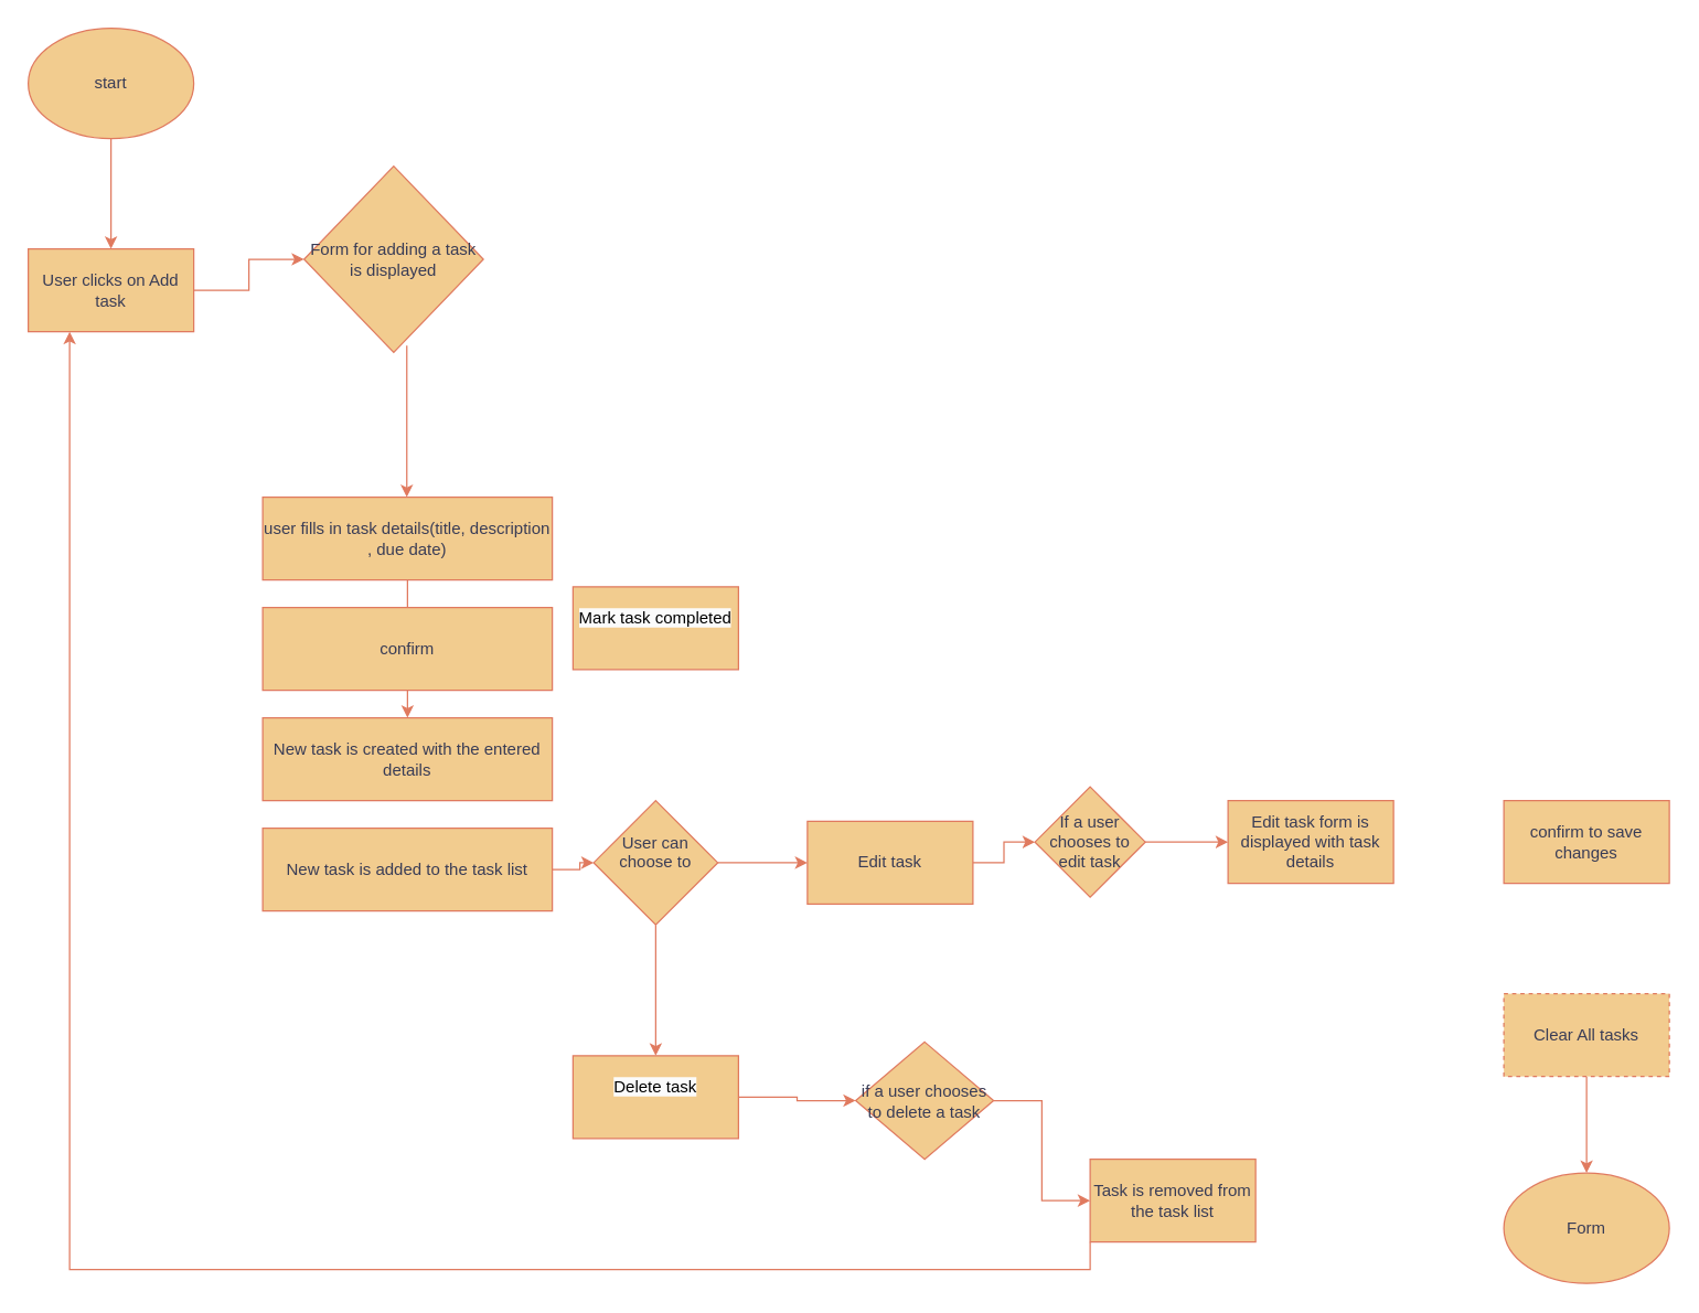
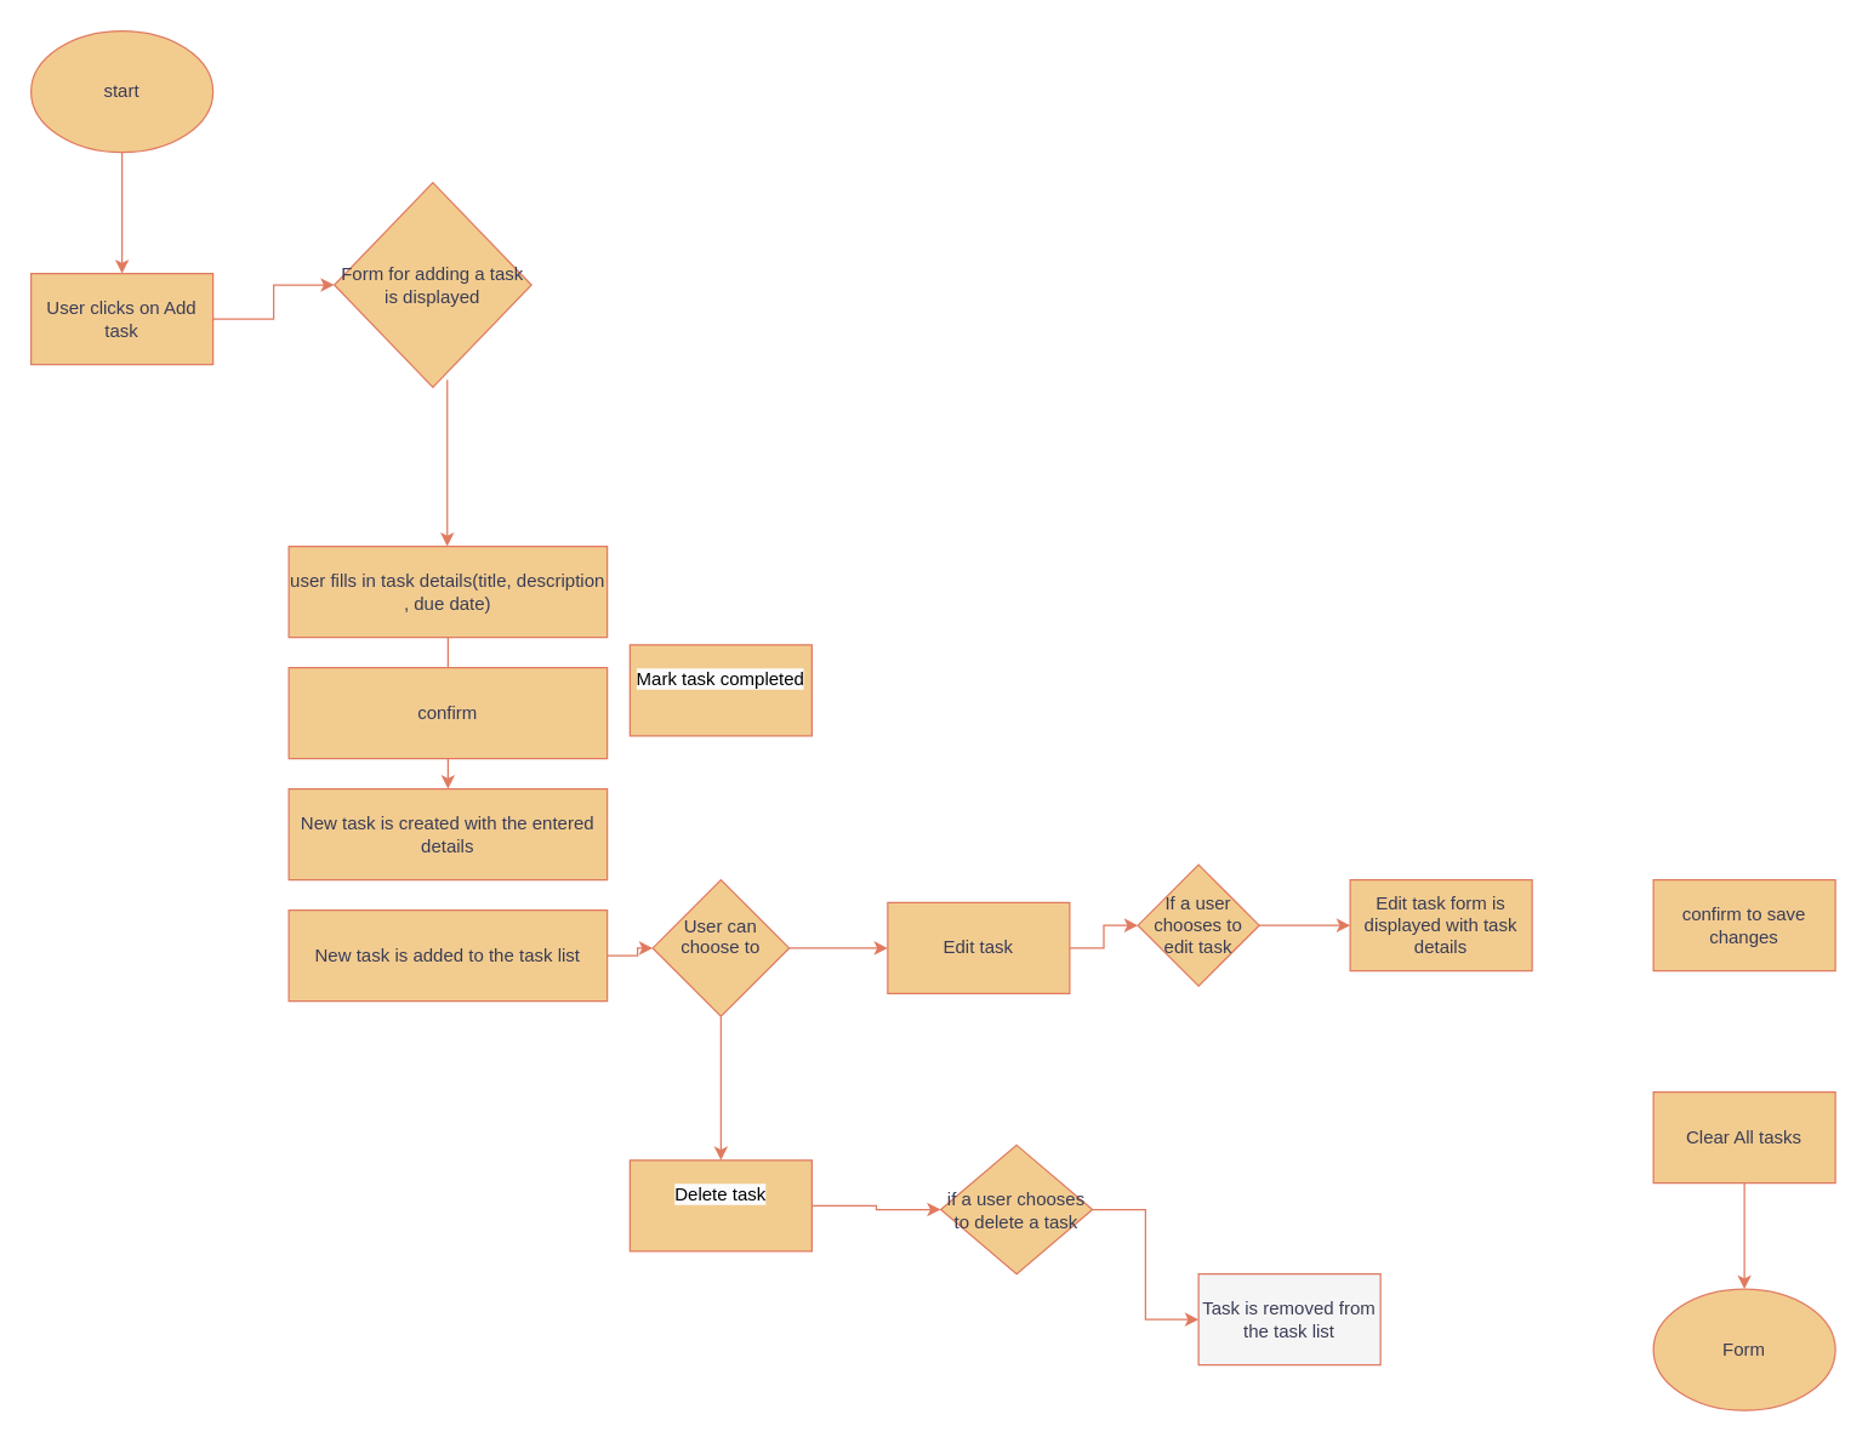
  <mxCell id="0" />
  <mxCell id="1" parent="0" />
  <mxCell id="2" value="" style="edgeStyle=orthogonalEdgeStyle;rounded=0;orthogonalLoop=1;jettySize=auto;html=1;labelBackgroundColor=none;strokeColor=#E07A5F;fontColor=default;" parent="1" source="3" target="5" edge="1"><mxGeometry relative="1" as="geometry" /></mxCell>
  <mxCell id="3" value="start" style="ellipse;whiteSpace=wrap;html=1;labelBackgroundColor=none;fillColor=#F2CC8F;strokeColor=#E07A5F;fontColor=#393C56;" parent="1" vertex="1"><mxGeometry x="20" y="20" width="120" height="80" as="geometry" /></mxCell>
  <mxCell id="4" value="" style="edgeStyle=orthogonalEdgeStyle;rounded=0;orthogonalLoop=1;jettySize=auto;html=1;labelBackgroundColor=none;strokeColor=#E07A5F;fontColor=default;" parent="1" source="5" target="10" edge="1"><mxGeometry relative="1" as="geometry" /></mxCell>
  <mxCell id="5" value="User clicks on Add task" style="rounded=0;whiteSpace=wrap;html=1;labelBackgroundColor=none;fillColor=#F2CC8F;strokeColor=#E07A5F;fontColor=#393C56;" parent="1" vertex="1"><mxGeometry x="20" y="180" width="120" height="60" as="geometry" /></mxCell>
  <mxCell id="6" value="" style="edgeStyle=orthogonalEdgeStyle;rounded=0;orthogonalLoop=1;jettySize=auto;html=1;labelBackgroundColor=none;strokeColor=#E07A5F;fontColor=default;" parent="1" source="7" target="11" edge="1"><mxGeometry relative="1" as="geometry" /></mxCell>
  <mxCell id="7" value="user fills in task details(title, description , due date)" style="rounded=0;whiteSpace=wrap;html=1;labelBackgroundColor=none;fillColor=#F2CC8F;strokeColor=#E07A5F;fontColor=#393C56;" parent="1" vertex="1"><mxGeometry x="190" y="360" width="210" height="60" as="geometry" /></mxCell>
  <mxCell id="8" value="confirm" style="rounded=0;whiteSpace=wrap;html=1;labelBackgroundColor=none;fillColor=#F2CC8F;strokeColor=#E07A5F;fontColor=#393C56;" parent="1" vertex="1"><mxGeometry x="190" y="440" width="210" height="60" as="geometry" /></mxCell>
  <mxCell id="9" value="" style="edgeStyle=orthogonalEdgeStyle;rounded=0;orthogonalLoop=1;jettySize=auto;html=1;labelBackgroundColor=none;strokeColor=#E07A5F;fontColor=default;" parent="1" edge="1"><mxGeometry relative="1" as="geometry"><mxPoint x="294.5" y="250" as="sourcePoint" /><mxPoint x="294.5" y="360" as="targetPoint" /></mxGeometry></mxCell>
  <mxCell id="10" value="Form for adding a task is displayed" style="rhombus;whiteSpace=wrap;html=1;labelBackgroundColor=none;fillColor=#F2CC8F;strokeColor=#E07A5F;fontColor=#393C56;" parent="1" vertex="1"><mxGeometry x="220" y="120" width="130" height="135" as="geometry" /></mxCell>
  <mxCell id="11" value="New task is created with the entered details" style="rounded=0;whiteSpace=wrap;html=1;labelBackgroundColor=none;fillColor=#F2CC8F;strokeColor=#E07A5F;fontColor=#393C56;" parent="1" vertex="1"><mxGeometry x="190" y="520" width="210" height="60" as="geometry" /></mxCell>
  <mxCell id="12" value="" style="edgeStyle=orthogonalEdgeStyle;rounded=0;orthogonalLoop=1;jettySize=auto;html=1;labelBackgroundColor=none;strokeColor=#E07A5F;fontColor=default;" parent="1" source="13" target="16" edge="1"><mxGeometry relative="1" as="geometry" /></mxCell>
  <mxCell id="13" value="New task is added to the task list" style="rounded=0;whiteSpace=wrap;html=1;labelBackgroundColor=none;fillColor=#F2CC8F;strokeColor=#E07A5F;fontColor=#393C56;" parent="1" vertex="1"><mxGeometry x="190" y="600" width="210" height="60" as="geometry" /></mxCell>
  <mxCell id="14" value="" style="edgeStyle=orthogonalEdgeStyle;rounded=0;orthogonalLoop=1;jettySize=auto;html=1;labelBackgroundColor=none;strokeColor=#E07A5F;fontColor=default;" parent="1" source="16" target="23" edge="1"><mxGeometry relative="1" as="geometry" /></mxCell>
  <mxCell id="15" value="" style="edgeStyle=orthogonalEdgeStyle;rounded=0;orthogonalLoop=1;jettySize=auto;html=1;labelBackgroundColor=none;strokeColor=#E07A5F;fontColor=default;" parent="1" source="16" target="25" edge="1"><mxGeometry relative="1" as="geometry" /></mxCell>
  <mxCell id="16" value="&#10;User can choose to&#10;&#10;" style="rhombus;whiteSpace=wrap;html=1;labelBackgroundColor=none;fillColor=#F2CC8F;strokeColor=#E07A5F;fontColor=#393C56;" parent="1" vertex="1"><mxGeometry x="430" y="580" width="90" height="90" as="geometry" /></mxCell>
  <mxCell id="17" value="" style="edgeStyle=orthogonalEdgeStyle;rounded=0;orthogonalLoop=1;jettySize=auto;html=1;labelBackgroundColor=none;strokeColor=#E07A5F;fontColor=default;" parent="1" source="18" target="19" edge="1"><mxGeometry relative="1" as="geometry" /></mxCell>
  <mxCell id="18" value="If a user chooses to edit task" style="rhombus;whiteSpace=wrap;html=1;labelBackgroundColor=none;fillColor=#F2CC8F;strokeColor=#E07A5F;fontColor=#393C56;" parent="1" vertex="1"><mxGeometry x="750" y="570" width="80" height="80" as="geometry" /></mxCell>
  <mxCell id="19" value="Edit task form is displayed with task details" style="whiteSpace=wrap;html=1;labelBackgroundColor=none;fillColor=#F2CC8F;strokeColor=#E07A5F;fontColor=#393C56;" parent="1" vertex="1"><mxGeometry x="890" y="580" width="120" height="60" as="geometry" /></mxCell>
  <mxCell id="20" value="confirm to save changes" style="whiteSpace=wrap;html=1;labelBackgroundColor=none;fillColor=#F2CC8F;strokeColor=#E07A5F;fontColor=#393C56;" parent="1" vertex="1"><mxGeometry x="1090" y="580" width="120" height="60" as="geometry" /></mxCell>
  <mxCell id="21" value="&#10;&lt;span style=&quot;color: rgb(0, 0, 0); font-family: Helvetica; font-size: 12px; font-style: normal; font-variant-ligatures: normal; font-variant-caps: normal; font-weight: 400; letter-spacing: normal; orphans: 2; text-align: center; text-indent: 0px; text-transform: none; widows: 2; word-spacing: 0px; -webkit-text-stroke-width: 0px; white-space: normal; background-color: rgb(251, 251, 251); text-decoration-thickness: initial; text-decoration-style: initial; text-decoration-color: initial; display: inline !important; float: none;&quot;&gt;Mark task completed&lt;/span&gt;&#10;&#10;" style="whiteSpace=wrap;html=1;labelBackgroundColor=none;fillColor=#F2CC8F;strokeColor=#E07A5F;fontColor=#393C56;" parent="1" vertex="1"><mxGeometry x="415" y="425" width="120" height="60" as="geometry" /></mxCell>
  <mxCell id="22" value="" style="edgeStyle=orthogonalEdgeStyle;rounded=0;orthogonalLoop=1;jettySize=auto;html=1;labelBackgroundColor=none;strokeColor=#E07A5F;fontColor=default;" parent="1" source="23" target="27" edge="1"><mxGeometry relative="1" as="geometry" /></mxCell>
  <mxCell id="23" value="&#10;&lt;span style=&quot;color: rgb(0, 0, 0); font-family: Helvetica; font-size: 12px; font-style: normal; font-variant-ligatures: normal; font-variant-caps: normal; font-weight: 400; letter-spacing: normal; orphans: 2; text-align: center; text-indent: 0px; text-transform: none; widows: 2; word-spacing: 0px; -webkit-text-stroke-width: 0px; white-space: normal; background-color: rgb(251, 251, 251); text-decoration-thickness: initial; text-decoration-style: initial; text-decoration-color: initial; display: inline !important; float: none;&quot;&gt;Delete task&lt;/span&gt;&#10;&#10;" style="whiteSpace=wrap;html=1;labelBackgroundColor=none;fillColor=#F2CC8F;strokeColor=#E07A5F;fontColor=#393C56;" parent="1" vertex="1"><mxGeometry x="415" y="765" width="120" height="60" as="geometry" /></mxCell>
  <mxCell id="24" value="" style="edgeStyle=orthogonalEdgeStyle;rounded=0;orthogonalLoop=1;jettySize=auto;html=1;labelBackgroundColor=none;strokeColor=#E07A5F;fontColor=default;" parent="1" source="25" target="18" edge="1"><mxGeometry relative="1" as="geometry" /></mxCell>
  <mxCell id="25" value="Edit task" style="whiteSpace=wrap;html=1;labelBackgroundColor=none;fillColor=#F2CC8F;strokeColor=#E07A5F;fontColor=#393C56;" parent="1" vertex="1"><mxGeometry x="585" y="595" width="120" height="60" as="geometry" /></mxCell>
  <mxCell id="26" value="" style="edgeStyle=orthogonalEdgeStyle;rounded=0;orthogonalLoop=1;jettySize=auto;html=1;labelBackgroundColor=none;strokeColor=#E07A5F;fontColor=default;" parent="1" source="27" target="29" edge="1"><mxGeometry relative="1" as="geometry" /></mxCell>
  <mxCell id="27" value="if a user chooses to delete a task" style="rhombus;whiteSpace=wrap;html=1;labelBackgroundColor=none;fillColor=#F2CC8F;strokeColor=#E07A5F;fontColor=#393C56;" parent="1" vertex="1"><mxGeometry x="620" y="755" width="100" height="85" as="geometry" /></mxCell>
- <mxCell id="28" value="" style="edgeStyle=orthogonalEdgeStyle;rounded=0;orthogonalLoop=1;jettySize=auto;html=1;entryX=0.25;entryY=1;entryDx=0;entryDy=0;exitX=0;exitY=1;exitDx=0;exitDy=0;labelBackgroundColor=none;strokeColor=#E07A5F;fontColor=default;" parent="1" source="29" target="5" edge="1"><mxGeometry relative="1" as="geometry"><mxPoint x="840" y="870" as="sourcePoint" /><mxPoint x="140" y="470" as="targetPoint" /></mxGeometry></mxCell>
- <mxCell id="29" value="Task is removed from the task list" style="whiteSpace=wrap;html=1;labelBackgroundColor=none;fillColor=#F2CC8F;strokeColor=#E07A5F;fontColor=#393C56;" parent="1" vertex="1"><mxGeometry x="790" y="840" width="120" height="60" as="geometry" /></mxCell>
+ <mxCell id="29" value="Task is removed from the task list" style="whiteSpace=wrap;html=1;labelBackgroundColor=none;fillColor=#f5f5f5;strokeColor=#E07A5F;fontColor=#393C56;" parent="1" vertex="1"><mxGeometry x="790" y="840" width="120" height="60" as="geometry" /></mxCell>
  <mxCell id="30" value="" style="edgeStyle=orthogonalEdgeStyle;rounded=0;orthogonalLoop=1;jettySize=auto;html=1;labelBackgroundColor=none;strokeColor=#E07A5F;fontColor=default;" parent="1" source="31" edge="1"><mxGeometry relative="1" as="geometry"><mxPoint x="1150" y="850" as="targetPoint" /></mxGeometry></mxCell>
- <mxCell id="31" value="Clear All tasks" style="whiteSpace=wrap;html=1;labelBackgroundColor=none;fillColor=#F2CC8F;strokeColor=#E07A5F;fontColor=#393C56;dashed=1;" parent="1" vertex="1"><mxGeometry x="1090" y="720" width="120" height="60" as="geometry" /></mxCell>
+ <mxCell id="31" value="Clear All tasks" style="whiteSpace=wrap;html=1;labelBackgroundColor=none;fillColor=#F2CC8F;strokeColor=#E07A5F;fontColor=#393C56;" parent="1" vertex="1"><mxGeometry x="1090" y="720" width="120" height="60" as="geometry" /></mxCell>
  <mxCell id="32" value="Form" style="ellipse;whiteSpace=wrap;html=1;labelBackgroundColor=none;fillColor=#F2CC8F;strokeColor=#E07A5F;fontColor=#393C56;" parent="1" vertex="1"><mxGeometry x="1090" y="850" width="120" height="80" as="geometry" /></mxCell>
